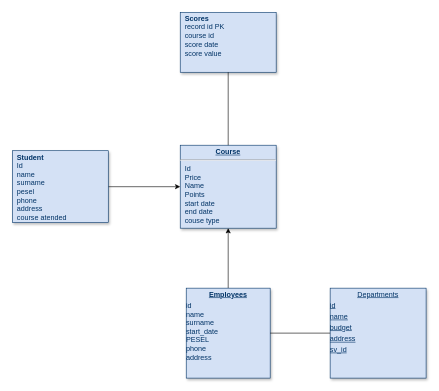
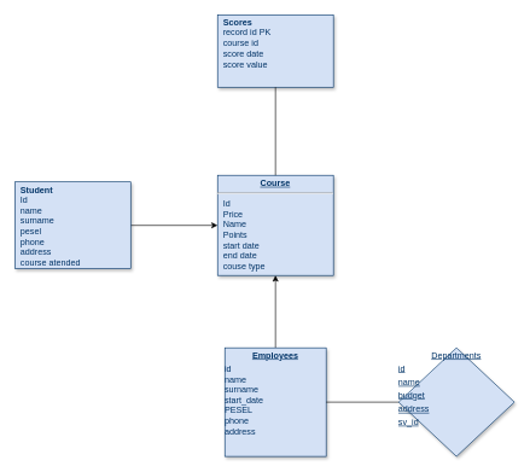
  <mxCell id="0" />
  <mxCell id="1" parent="0" />
  <mxCell id="2" value="&lt;p style=&quot;margin: 0px ; margin-top: 4px ; text-align: center ; text-decoration: underline&quot;&gt;&lt;b&gt;Course&lt;/b&gt;&lt;/p&gt;&lt;hr&gt;&lt;p style=&quot;margin: 0px ; margin-left: 8px&quot;&gt;Id&lt;/p&gt;&lt;p style=&quot;margin: 0px ; margin-left: 8px&quot;&gt;Price&lt;/p&gt;&lt;p style=&quot;margin: 0px ; margin-left: 8px&quot;&gt;Name&lt;/p&gt;&lt;p style=&quot;margin: 0px ; margin-left: 8px&quot;&gt;Points&lt;/p&gt;&lt;p style=&quot;margin: 0px ; margin-left: 8px&quot;&gt;start date&lt;/p&gt;&lt;p style=&quot;margin: 0px ; margin-left: 8px&quot;&gt;end date&lt;/p&gt;&lt;p style=&quot;margin: 0px ; margin-left: 8px&quot;&gt;couse type&lt;/p&gt;" style="verticalAlign=top;align=left;overflow=fill;fontSize=12;fontFamily=Helvetica;html=1;strokeColor=#003366;shadow=1;fillColor=#D4E1F5;fontColor=#003366" parent="1" vertex="1"><mxGeometry x="300" y="241.64" width="160" height="138.36" as="geometry" /></mxCell>
  <mxCell id="3" value="" style="edgeStyle=orthogonalEdgeStyle;rounded=0;orthogonalLoop=1;jettySize=auto;html=1;" parent="1" source="4" target="2" edge="1"><mxGeometry relative="1" as="geometry" /></mxCell>
  <mxCell id="4" value="&lt;p style=&quot;margin: 0px ; margin-top: 4px ; text-align: center ; text-decoration: underline&quot;&gt;&lt;b&gt;Employees&lt;/b&gt;&lt;/p&gt;&lt;p style=&quot;margin: 4px 0px 0px&quot;&gt;&lt;span&gt;id&lt;/span&gt;&lt;br&gt;&lt;span&gt;name&lt;/span&gt;&lt;br&gt;&lt;span&gt;surname&lt;/span&gt;&lt;br&gt;&lt;span&gt;start_date&lt;/span&gt;&lt;br&gt;&lt;span&gt;PESEL&lt;/span&gt;&lt;br&gt;&lt;span&gt;phone&lt;/span&gt;&lt;br&gt;&lt;span&gt;address&lt;/span&gt;&lt;br&gt;&lt;/p&gt;" style="verticalAlign=top;align=left;overflow=fill;fontSize=12;fontFamily=Helvetica;html=1;strokeColor=#003366;shadow=1;fillColor=#D4E1F5;fontColor=#003366" parent="1" vertex="1"><mxGeometry x="310" y="480" width="140" height="150" as="geometry" /></mxCell>
  <mxCell id="5" value="&lt;p style=&quot;margin: 0px ; margin-top: 4px ; text-align: center ; text-decoration: underline&quot;&gt;&lt;/p&gt;&lt;p style=&quot;margin: 0px ; margin-left: 8px&quot;&gt;&lt;b&gt;Scores&lt;/b&gt;&lt;/p&gt;&lt;p style=&quot;margin: 0px ; margin-left: 8px&quot;&gt;record id PK&lt;/p&gt;&lt;p style=&quot;margin: 0px ; margin-left: 8px&quot;&gt;course id&lt;/p&gt;&lt;p style=&quot;margin: 0px ; margin-left: 8px&quot;&gt;score date&lt;/p&gt;&lt;p style=&quot;margin: 0px ; margin-left: 8px&quot;&gt;score value&lt;/p&gt;" style="verticalAlign=top;align=left;overflow=fill;fontSize=12;fontFamily=Helvetica;html=1;strokeColor=#003366;shadow=1;fillColor=#D4E1F5;fontColor=#003366" parent="1" vertex="1"><mxGeometry x="300" y="20" width="160" height="100" as="geometry" /></mxCell>
- <mxCell id="6" value="&lt;p style=&quot;margin: 0px ; margin-top: 4px ; text-align: center ; text-decoration: underline&quot;&gt;&lt;span style=&quot;text-align: left&quot;&gt;Departments&lt;/span&gt;&lt;/p&gt;&lt;p style=&quot;text-align: left ; margin: 4px 0px 0px ; text-decoration: underline&quot;&gt;id&lt;/p&gt;&lt;p style=&quot;text-align: left ; margin: 4px 0px 0px ; text-decoration: underline&quot;&gt;name&lt;/p&gt;&lt;p style=&quot;text-align: left ; margin: 4px 0px 0px ; text-decoration: underline&quot;&gt;budget&lt;/p&gt;&lt;p style=&quot;text-align: left ; margin: 4px 0px 0px ; text-decoration: underline&quot;&gt;address&lt;/p&gt;&lt;p style=&quot;text-align: left ; margin: 4px 0px 0px ; text-decoration: underline&quot;&gt;sv_id&lt;/p&gt;&lt;p style=&quot;text-align: left ; margin: 4px 0px 0px ; text-decoration: underline&quot;&gt;&lt;br&gt;&lt;/p&gt;" style="verticalAlign=top;align=left;overflow=fill;fontSize=12;fontFamily=Helvetica;html=1;strokeColor=#003366;shadow=1;fillColor=#D4E1F5;fontColor=#003366" parent="1" vertex="1"><mxGeometry x="550" y="480" width="160" height="150" as="geometry" /></mxCell>
+ <mxCell id="6" value="&lt;p style=&quot;margin: 0px ; margin-top: 4px ; text-align: center ; text-decoration: underline&quot;&gt;&lt;span style=&quot;text-align: left&quot;&gt;Departments&lt;/span&gt;&lt;/p&gt;&lt;p style=&quot;text-align: left ; margin: 4px 0px 0px ; text-decoration: underline&quot;&gt;id&lt;/p&gt;&lt;p style=&quot;text-align: left ; margin: 4px 0px 0px ; text-decoration: underline&quot;&gt;name&lt;/p&gt;&lt;p style=&quot;text-align: left ; margin: 4px 0px 0px ; text-decoration: underline&quot;&gt;budget&lt;/p&gt;&lt;p style=&quot;text-align: left ; margin: 4px 0px 0px ; text-decoration: underline&quot;&gt;address&lt;/p&gt;&lt;p style=&quot;text-align: left ; margin: 4px 0px 0px ; text-decoration: underline&quot;&gt;sv_id&lt;/p&gt;&lt;p style=&quot;text-align: left ; margin: 4px 0px 0px ; text-decoration: underline&quot;&gt;&lt;br&gt;&lt;/p&gt;" style="rhombus;verticalAlign=top;align=left;overflow=fill;fontSize=12;fontFamily=Helvetica;html=1;strokeColor=#003366;shadow=1;fillColor=#D4E1F5;fontColor=#003366;" parent="1" vertex="1"><mxGeometry x="550" y="480" width="160" height="150" as="geometry" /></mxCell>
  <mxCell id="7" value="" style="edgeStyle=orthogonalEdgeStyle;rounded=0;orthogonalLoop=1;jettySize=auto;html=1;" parent="1" source="8" target="2" edge="1"><mxGeometry relative="1" as="geometry" /></mxCell>
  <mxCell id="8" value="&lt;p style=&quot;margin: 0px ; margin-top: 4px ; text-align: center ; text-decoration: underline&quot;&gt;&lt;/p&gt;&lt;p style=&quot;margin: 0px ; margin-left: 8px&quot;&gt;&lt;b&gt;Student&lt;/b&gt;&lt;/p&gt;&lt;p style=&quot;margin: 0px ; margin-left: 8px&quot;&gt;Id&lt;/p&gt;&lt;p style=&quot;margin: 0px ; margin-left: 8px&quot;&gt;name&lt;/p&gt;&lt;p style=&quot;margin: 0px ; margin-left: 8px&quot;&gt;surname&lt;/p&gt;&lt;p style=&quot;margin: 0px ; margin-left: 8px&quot;&gt;pesel&lt;/p&gt;&lt;p style=&quot;margin: 0px ; margin-left: 8px&quot;&gt;phone&lt;/p&gt;&lt;p style=&quot;margin: 0px ; margin-left: 8px&quot;&gt;address&lt;/p&gt;&lt;p style=&quot;margin: 0px ; margin-left: 8px&quot;&gt;course atended&lt;/p&gt;" style="verticalAlign=top;align=left;overflow=fill;fontSize=12;fontFamily=Helvetica;html=1;strokeColor=#003366;shadow=1;fillColor=#D4E1F5;fontColor=#003366" parent="1" vertex="1"><mxGeometry x="20" y="250.82" width="160" height="120" as="geometry" /></mxCell>
  <mxCell id="9" value="" style="endArrow=none;html=1;entryX=1;entryY=0.5;entryDx=0;entryDy=0;exitX=0;exitY=0.5;exitDx=0;exitDy=0;" parent="1" source="6" target="4" edge="1"><mxGeometry width="50" height="50" relative="1" as="geometry"><mxPoint x="390" y="340" as="sourcePoint" /><mxPoint x="440" y="290" as="targetPoint" /></mxGeometry></mxCell>
  <mxCell id="10" value="" style="endArrow=none;html=1;entryX=0.5;entryY=0;entryDx=0;entryDy=0;" parent="1" source="5" target="2" edge="1"><mxGeometry width="50" height="50" relative="1" as="geometry"><mxPoint x="390" y="340" as="sourcePoint" /><mxPoint x="440" y="290" as="targetPoint" /></mxGeometry></mxCell>
